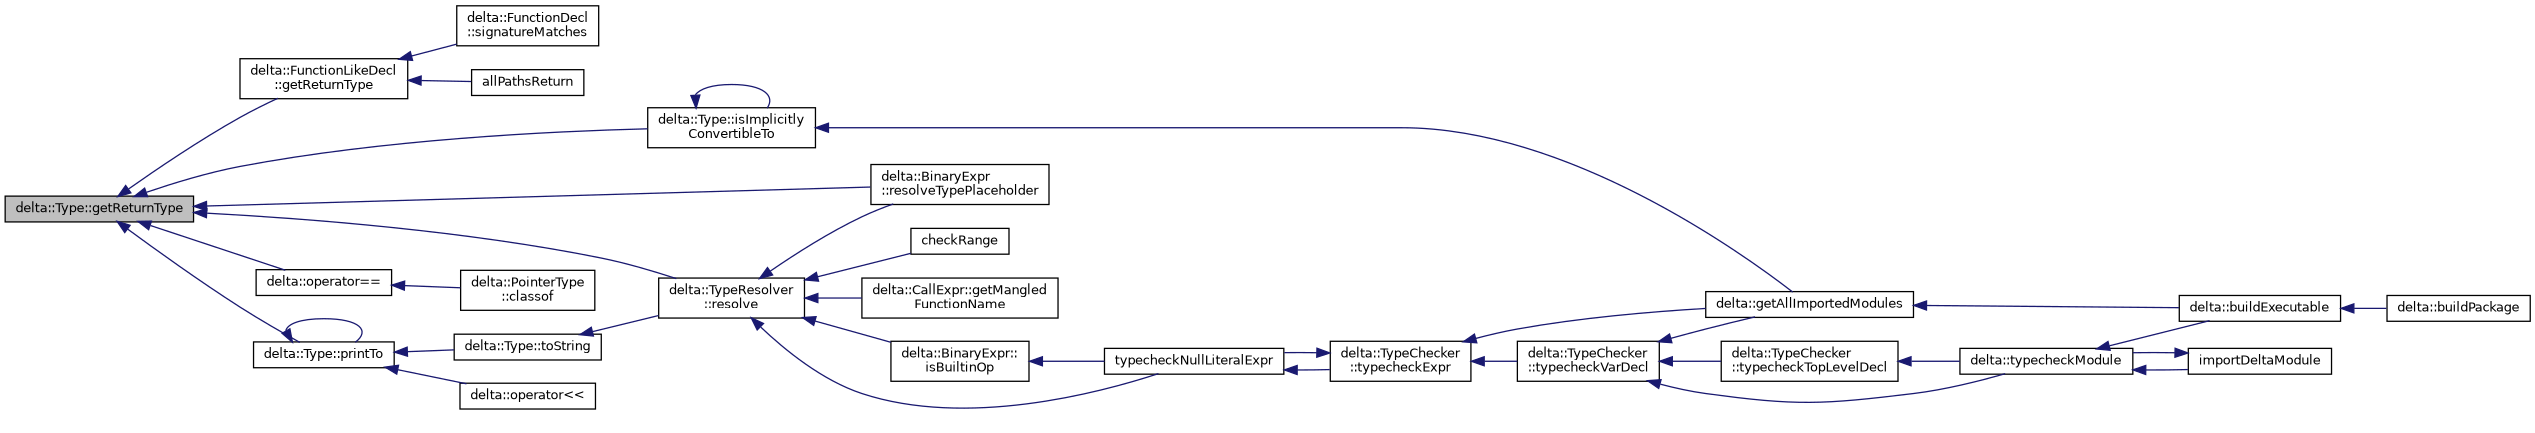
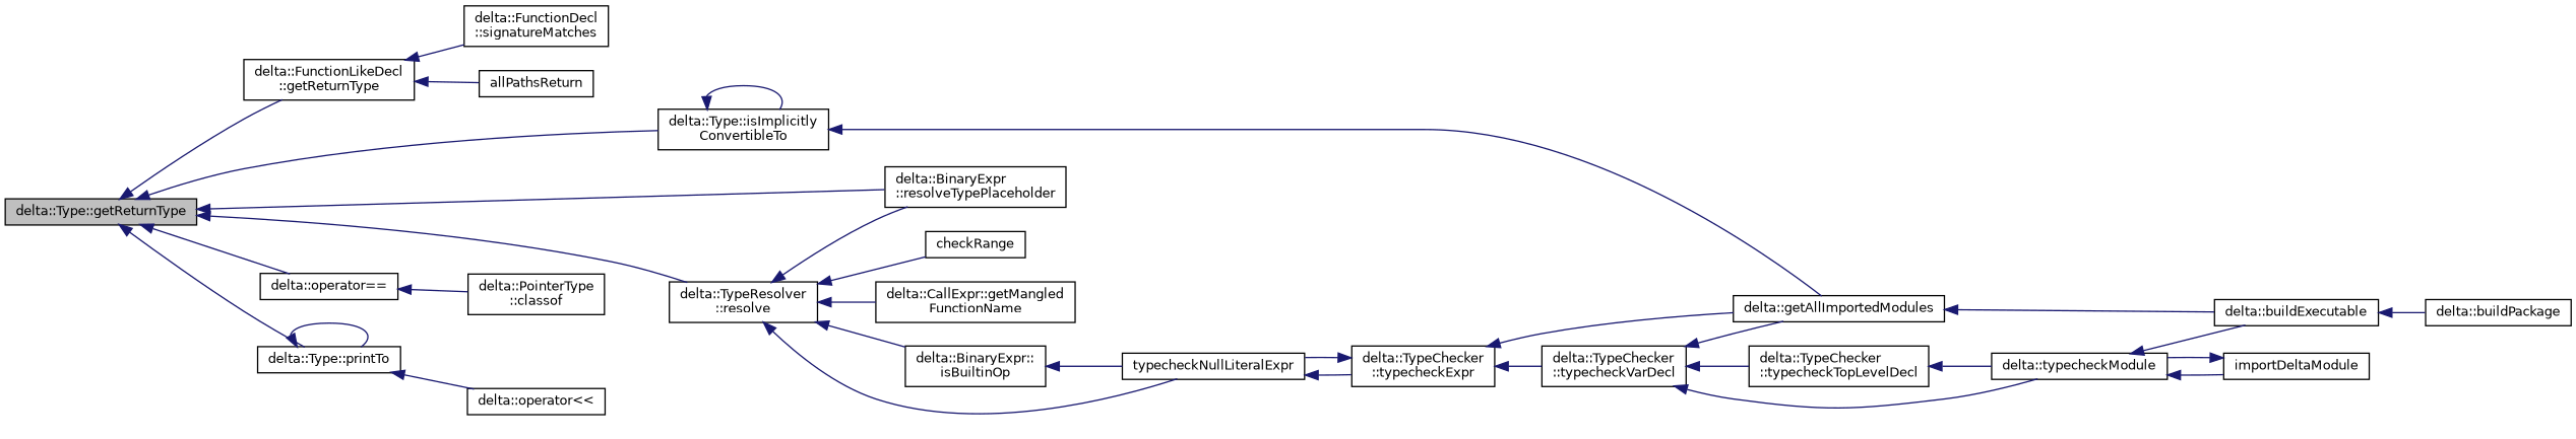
  digraph {
    rankdir=LR
    node [color=black fillcolor=white fontname=Helvetica fontsize=10 shape=record style=filled]
    edge [color=midnightblue dir=back fontname=Helvetica fontsize=10 labelfontname=Helvetica labelfontsize=10 style=solid]
    n1 [fillcolor=grey75 fontcolor=black height=0.2 label="delta::Type::getReturnType" width=0.4]
    n2 [height=0.2 label="delta::FunctionLikeDecl\l::getReturnType" width=0.4]
    n3 [height=0.2 label="delta::TypeResolver\l::resolve" width=0.4]
    n4 [height=0.2 label="delta::BinaryExpr\l::resolveTypePlaceholder" width=0.4]
    n5 [height=0.2 label="delta::Type::isImplicitly\lConvertibleTo" width=0.4]
    n6 [height=0.2 label="delta::operator==" width=0.4]
    n7 [height=0.2 label="delta::Type::printTo" width=0.4]
    n8 [height=0.2 label="delta::FunctionDecl\l::signatureMatches" width=0.4]
    n9 [height=0.2 label=allPathsReturn width=0.4]
    n10 [height=0.2 label="delta::CallExpr::getMangled\lFunctionName" width=0.4]
    n11 [height=0.2 label="delta::BinaryExpr::\lisBuiltinOp" width=0.4]
    n12 [height=0.2 label=typecheckNullLiteralExpr width=0.4]
    n13 [height=0.2 label=checkRange width=0.4]
    n14 [height=0.2 label="delta::getAllImportedModules" width=0.4]
    n15 [height=0.2 label="delta::PointerType\l::classof" width=0.4]
-   n16 [height=0.2 label="delta::Type::toString" width=0.4]
    n17 [height=0.2 label="delta::operator\<\<" width=0.4]
    n18 [height=0.2 label="delta::TypeChecker\l::typecheckExpr" width=0.4]
    n19 [height=0.2 label="delta::TypeChecker\l::typecheckVarDecl" width=0.4]
    n20 [height=0.2 label="delta::buildExecutable" width=0.4]
    n21 [height=0.2 label="delta::TypeChecker\l::typecheckTopLevelDecl" width=0.4]
    n22 [height=0.2 label="delta::typecheckModule" width=0.4]
    n23 [height=0.2 label="delta::buildPackage" width=0.4]
    n24 [height=0.2 label=importDeltaModule width=0.4]
    n1 -> n2
    n1 -> n3
    n1 -> n4
    n1 -> n5
    n1 -> n6
    n1 -> n7
    n2 -> n8
    n2 -> n9
    n3 -> n4
    n3 -> n10
    n3 -> n11
    n3 -> n12
    n3 -> n13
    n5 -> n5
    n5 -> n14
    n6 -> n15
    n7 -> n7
-   n7 -> n16
    n7 -> n17
    n11 -> n12
    n12 -> n18
    n14 -> n20
-   n16 -> n3
    n18 -> n12
    n18 -> n14
    n18 -> n19
    n19 -> n14
    n19 -> n21
    n19 -> n22
    n20 -> n23
    n21 -> n22
    n22 -> n20
    n22 -> n24
    n24 -> n22
  }
